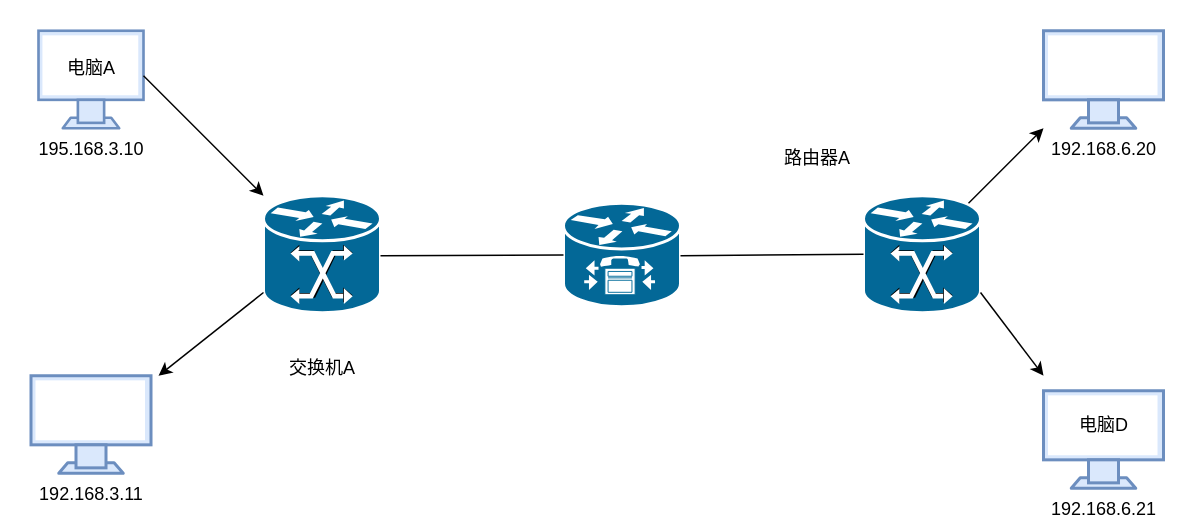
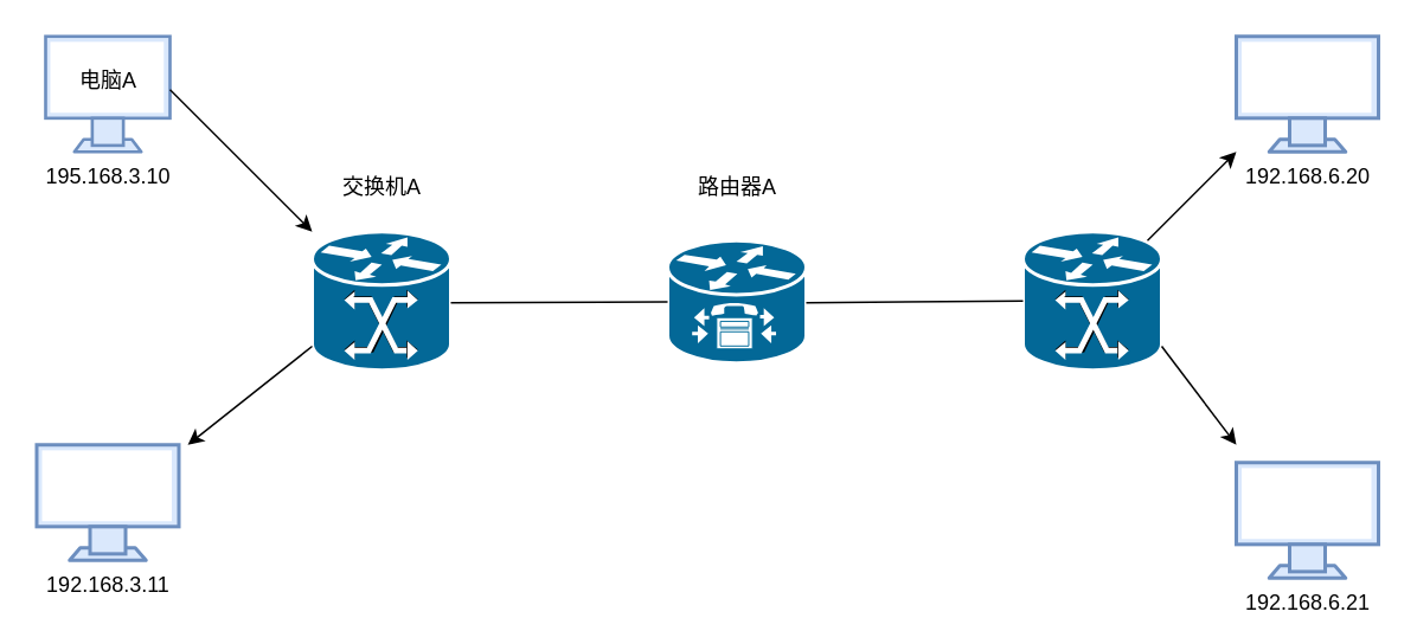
  <mxCell id="0" />
  <mxCell id="1" parent="0" />
  <mxCell id="2" value="195.168.3.10" style="verticalAlign=top;verticalLabelPosition=bottom;labelPosition=center;align=center;html=1;outlineConnect=0;fillColor=#dae8fc;strokeColor=#6c8ebf;gradientDirection=north;strokeWidth=2;shape=mxgraph.networks.monitor;" vertex="1" parent="1"><mxGeometry x="25" y="20" width="70" height="65" as="geometry" /></mxCell>
  <mxCell id="3" value="192.168.3.11" style="verticalAlign=top;verticalLabelPosition=bottom;labelPosition=center;align=center;html=1;outlineConnect=0;fillColor=#dae8fc;strokeColor=#6c8ebf;gradientDirection=north;strokeWidth=2;shape=mxgraph.networks.monitor;" vertex="1" parent="1"><mxGeometry x="20" y="250" width="80" height="65" as="geometry" /></mxCell>
  <mxCell id="4" value="192.168.6.20" style="verticalAlign=top;verticalLabelPosition=bottom;labelPosition=center;align=center;html=1;outlineConnect=0;fillColor=#dae8fc;strokeColor=#6c8ebf;gradientDirection=north;strokeWidth=2;shape=mxgraph.networks.monitor;" vertex="1" parent="1"><mxGeometry x="695" y="20" width="80" height="65" as="geometry" /></mxCell>
  <mxCell id="5" value="192.168.6.21" style="verticalAlign=top;verticalLabelPosition=bottom;labelPosition=center;align=center;html=1;outlineConnect=0;fillColor=#dae8fc;strokeColor=#6c8ebf;gradientDirection=north;strokeWidth=2;shape=mxgraph.networks.monitor;" vertex="1" parent="1"><mxGeometry x="695" y="260" width="80" height="65" as="geometry" /></mxCell>
  <mxCell id="6" value="电脑A" style="text;html=1;align=center;verticalAlign=middle;resizable=0;points=[];autosize=1;strokeColor=none;fillColor=none;" vertex="1" parent="1"><mxGeometry x="30" y="30" width="60" height="30" as="geometry" /></mxCell>
- <mxCell id="7" value="电脑D" style="text;html=1;align=center;verticalAlign=middle;resizable=0;points=[];autosize=1;strokeColor=none;fillColor=none;" vertex="1" parent="1"><mxGeometry x="705" y="267.5" width="60" height="30" as="geometry" /></mxCell>
  <mxCell id="8" value="" style="shape=mxgraph.cisco.switches.mgx_8000_multiservice_switch;sketch=0;html=1;pointerEvents=1;dashed=0;fillColor=#036897;strokeColor=#ffffff;strokeWidth=2;verticalLabelPosition=bottom;verticalAlign=top;align=center;outlineConnect=0;" vertex="1" parent="1"><mxGeometry x="175" y="130" width="78" height="78" as="geometry" /></mxCell>
  <mxCell id="9" value="" style="shape=mxgraph.cisco.switches.mgx_8000_multiservice_switch;sketch=0;html=1;pointerEvents=1;dashed=0;fillColor=#036897;strokeColor=#ffffff;strokeWidth=2;verticalLabelPosition=bottom;verticalAlign=top;align=center;outlineConnect=0;" vertex="1" parent="1"><mxGeometry x="575" y="130" width="78" height="78" as="geometry" /></mxCell>
  <mxCell id="10" value="" style="shape=mxgraph.cisco.routers.ip_telephony_router;sketch=0;html=1;pointerEvents=1;dashed=0;fillColor=#036897;strokeColor=#ffffff;strokeWidth=2;verticalLabelPosition=bottom;verticalAlign=top;align=center;outlineConnect=0;" vertex="1" parent="1"><mxGeometry x="375" y="135" width="78" height="69" as="geometry" /></mxCell>
  <mxCell id="11" value="" style="endArrow=classic;html=1;rounded=0;" edge="1" parent="1" target="8"><mxGeometry width="50" height="50" relative="1" as="geometry"><mxPoint x="95" y="50" as="sourcePoint" /><mxPoint x="225" y="50" as="targetPoint" /></mxGeometry></mxCell>
  <mxCell id="12" value="" style="endArrow=none;html=1;rounded=0;entryX=0;entryY=0.5;entryDx=0;entryDy=0;entryPerimeter=0;" edge="1" parent="1" target="10"><mxGeometry width="50" height="50" relative="1" as="geometry"><mxPoint x="253" y="170" as="sourcePoint" /><mxPoint x="303" y="120" as="targetPoint" /></mxGeometry></mxCell>
  <mxCell id="13" value="" style="endArrow=none;html=1;rounded=0;entryX=0;entryY=0.5;entryDx=0;entryDy=0;entryPerimeter=0;" edge="1" parent="1" target="9"><mxGeometry width="50" height="50" relative="1" as="geometry"><mxPoint x="453" y="170" as="sourcePoint" /><mxPoint x="503" y="120" as="targetPoint" /></mxGeometry></mxCell>
  <mxCell id="14" value="" style="endArrow=classic;html=1;rounded=0;" edge="1" parent="1"><mxGeometry width="50" height="50" relative="1" as="geometry"><mxPoint x="645" y="135" as="sourcePoint" /><mxPoint x="695" y="85" as="targetPoint" /></mxGeometry></mxCell>
  <mxCell id="15" value="" style="endArrow=classic;html=1;rounded=0;" edge="1" parent="1"><mxGeometry width="50" height="50" relative="1" as="geometry"><mxPoint x="653" y="194.5" as="sourcePoint" /><mxPoint x="695" y="250" as="targetPoint" /></mxGeometry></mxCell>
  <mxCell id="16" value="" style="endArrow=classic;html=1;rounded=0;" edge="1" parent="1"><mxGeometry width="50" height="50" relative="1" as="geometry"><mxPoint x="175" y="194.5" as="sourcePoint" /><mxPoint x="105" y="250" as="targetPoint" /></mxGeometry></mxCell>
- <mxCell id="17" value="交换机A" style="text;html=1;align=center;verticalAlign=middle;resizable=0;points=[];autosize=1;strokeColor=none;fillColor=none;" vertex="1" parent="1"><mxGeometry x="179" y="230" width="70" height="30" as="geometry" /></mxCell>
- <mxCell id="18" value="路由器A" style="text;html=1;align=center;verticalAlign=middle;resizable=0;points=[];autosize=1;strokeColor=none;fillColor=none;" vertex="1" parent="1"><mxGeometry x="509" y="90" width="70" height="30" as="geometry" /></mxCell>
+ <mxCell id="17" value="交换机A" style="text;html=1;align=center;verticalAlign=middle;resizable=0;points=[];autosize=1;strokeColor=none;fillColor=none;" vertex="1" parent="1"><mxGeometry x="179" y="90" width="70" height="30" as="geometry" /></mxCell>
+ <mxCell id="18" value="路由器A" style="text;html=1;align=center;verticalAlign=middle;resizable=0;points=[];autosize=1;strokeColor=none;fillColor=none;" vertex="1" parent="1"><mxGeometry x="379" y="90" width="70" height="30" as="geometry" /></mxCell>
